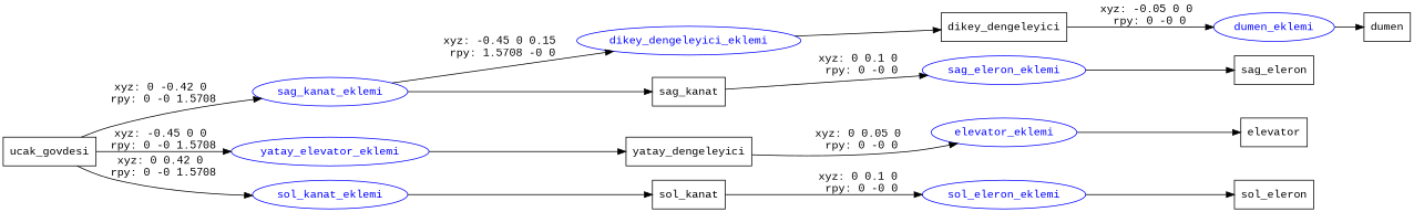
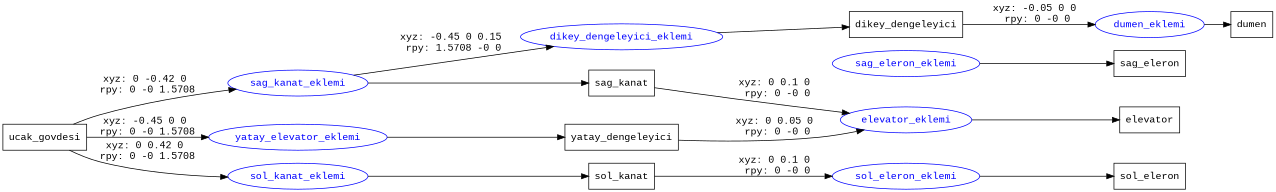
  digraph {
    fontname="Liberation Mono"
    rankdir=LR
    node [fontname="Liberation Mono" shape=box]
    edge [fontname="Liberation Mono"]
    n1 [label=ucak_govdesi]
    sag_kanat_eklemi [color=blue fontcolor=blue shape=ellipse]
    sol_kanat_eklemi [color=blue fontcolor=blue shape=ellipse]
    n4 [color=blue fontcolor=blue label=yatay_elevator_eklemi shape=ellipse]
    dikey_dengeleyici_eklemi [color=blue fontcolor=blue shape=ellipse]
    n6 [label=dikey_dengeleyici]
    n7 [label=sag_kanat]
    n8 [label=sol_kanat]
    n9 [label=yatay_dengeleyici]
    dumen_eklemi [color=blue fontcolor=blue shape=ellipse]
    n11 [label=dumen]
    sag_eleron_eklemi [color=blue fontcolor=blue shape=ellipse]
    n13 [label=sag_eleron]
    sol_eleron_eklemi [color=blue fontcolor=blue shape=ellipse]
    n15 [label=sol_eleron]
    elevator_eklemi [color=blue fontcolor=blue shape=ellipse]
    n17 [label=elevator]
    n1 -> sag_kanat_eklemi [label="xyz: 0 -0.42 0 \nrpy: 0 -0 1.5708"]
    n1 -> sol_kanat_eklemi [label="xyz: 0 0.42 0 \nrpy: 0 -0 1.5708"]
    n1 -> n4 [label="xyz: -0.45 0 0 \nrpy: 0 -0 1.5708"]
    sag_kanat_eklemi -> dikey_dengeleyici_eklemi [label="xyz: -0.45 0 0.15 \nrpy: 1.5708 -0 0"]
    sag_kanat_eklemi -> n7
    sol_kanat_eklemi -> n8
    n4 -> n9
    dikey_dengeleyici_eklemi -> n6
    n6 -> dumen_eklemi [label="xyz: -0.05 0 0 \nrpy: 0 -0 0"]
-   n7 -> sag_eleron_eklemi [label="xyz: 0 0.1 0 \nrpy: 0 -0 0"]
+   n7 -> elevator_eklemi [label="xyz: 0 0.1 0 \nrpy: 0 -0 0"]
    n8 -> sol_eleron_eklemi [label="xyz: 0 0.1 0 \nrpy: 0 -0 0"]
    n9 -> elevator_eklemi [label="xyz: 0 0.05 0 \nrpy: 0 -0 0"]
    dumen_eklemi -> n11
    sag_eleron_eklemi -> n13
    sol_eleron_eklemi -> n15
    elevator_eklemi -> n17
  }
